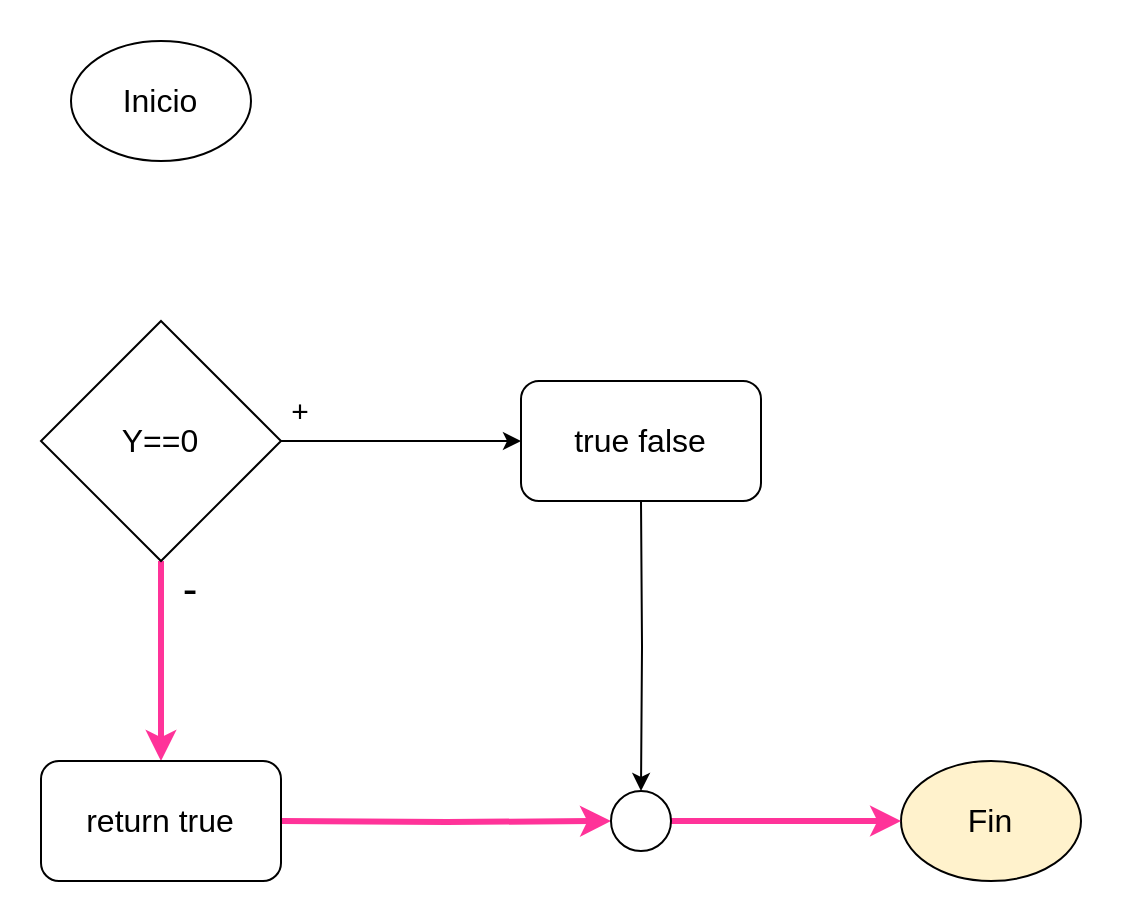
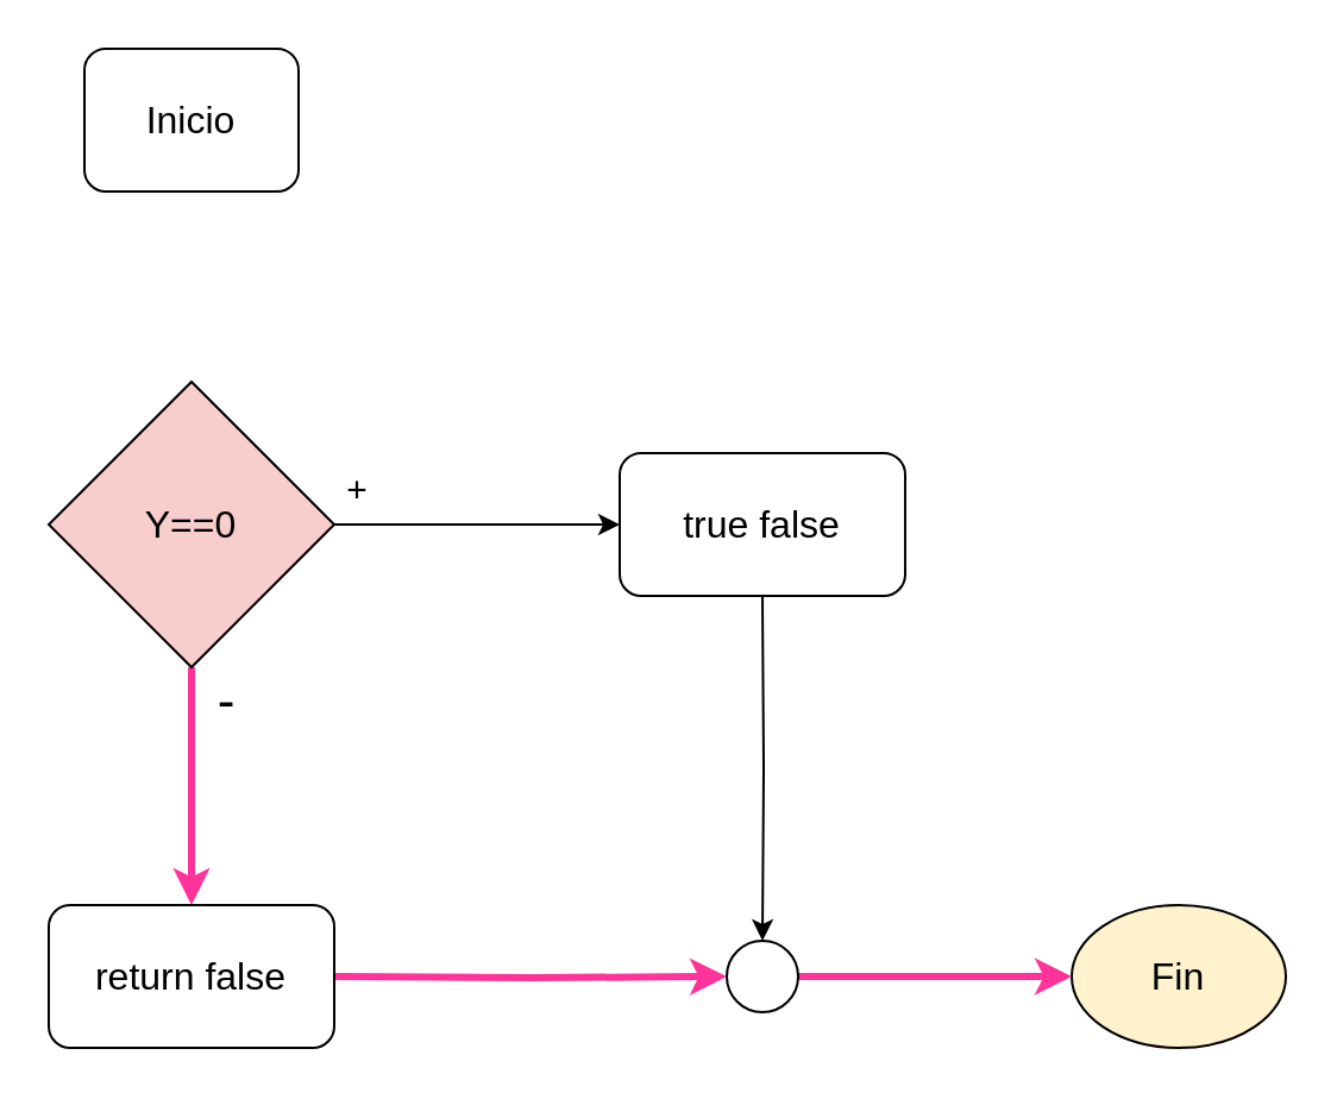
  <mxCell id="0" />
  <mxCell id="1" parent="0" />
- <mxCell id="2" value="Inicio" style="ellipse;whiteSpace=wrap;html=1;fontSize=16;" vertex="1" parent="1"><mxGeometry x="35" y="20" width="90" height="60" as="geometry" /></mxCell>
+ <mxCell id="2" value="Inicio" style="whiteSpace=wrap;html=1;fontSize=16;rounded=1;" vertex="1" parent="1"><mxGeometry x="35" y="20" width="90" height="60" as="geometry" /></mxCell>
  <mxCell id="3" value="Fin" style="ellipse;whiteSpace=wrap;html=1;fontSize=16;fillColor=#fff2cc;" vertex="1" parent="1"><mxGeometry x="450" y="380" width="90" height="60" as="geometry" /></mxCell>
  <mxCell id="4" style="edgeStyle=orthogonalEdgeStyle;rounded=0;orthogonalLoop=1;jettySize=auto;html=1;strokeColor=#FF3399;strokeWidth=3;" edge="1" parent="1" source="6"><mxGeometry relative="1" as="geometry"><mxPoint x="80" y="380" as="targetPoint" /></mxGeometry></mxCell>
  <mxCell id="5" style="edgeStyle=orthogonalEdgeStyle;rounded=0;orthogonalLoop=1;jettySize=auto;html=1;exitX=1;exitY=0.5;exitDx=0;exitDy=0;" edge="1" parent="1" source="6"><mxGeometry relative="1" as="geometry"><mxPoint x="260" y="220" as="targetPoint" /></mxGeometry></mxCell>
- <mxCell id="6" value="Y==0" style="rhombus;whiteSpace=wrap;html=1;fontSize=16;" vertex="1" parent="1"><mxGeometry x="20" y="160" width="120" height="120" as="geometry" /></mxCell>
+ <mxCell id="6" value="Y==0" style="rhombus;whiteSpace=wrap;html=1;fontSize=16;fillColor=#f8cecc;" vertex="1" parent="1"><mxGeometry x="20" y="160" width="120" height="120" as="geometry" /></mxCell>
  <mxCell id="7" style="edgeStyle=orthogonalEdgeStyle;rounded=0;orthogonalLoop=1;jettySize=auto;html=1;entryX=0.5;entryY=0;entryDx=0;entryDy=0;" edge="1" parent="1" target="10"><mxGeometry relative="1" as="geometry"><mxPoint x="320" y="250" as="sourcePoint" /></mxGeometry></mxCell>
  <mxCell id="8" style="edgeStyle=orthogonalEdgeStyle;rounded=0;orthogonalLoop=1;jettySize=auto;html=1;entryX=0;entryY=0.5;entryDx=0;entryDy=0;strokeColor=#FF3399;strokeWidth=3;" edge="1" parent="1" target="10"><mxGeometry relative="1" as="geometry"><mxPoint x="140" y="410" as="sourcePoint" /></mxGeometry></mxCell>
  <mxCell id="9" style="edgeStyle=orthogonalEdgeStyle;rounded=0;orthogonalLoop=1;jettySize=auto;html=1;strokeColor=#FF3399;strokeWidth=3;" edge="1" parent="1" source="10" target="3"><mxGeometry relative="1" as="geometry" /></mxCell>
  <mxCell id="10" value="" style="ellipse;whiteSpace=wrap;html=1;aspect=fixed;" vertex="1" parent="1"><mxGeometry x="305" y="395" width="30" height="30" as="geometry" /></mxCell>
  <mxCell id="11" value="+" style="text;html=1;strokeColor=none;fillColor=none;align=center;verticalAlign=middle;whiteSpace=wrap;rounded=0;fontSize=15;" vertex="1" parent="1"><mxGeometry x="120" y="190" width="60" height="30" as="geometry" /></mxCell>
  <mxCell id="12" value="-" style="text;html=1;strokeColor=none;fillColor=none;align=center;verticalAlign=middle;whiteSpace=wrap;rounded=0;fontSize=22;" vertex="1" parent="1"><mxGeometry x="65" y="280" width="60" height="30" as="geometry" /></mxCell>
  <mxCell id="13" value="true false" style="rounded=1;whiteSpace=wrap;html=1;fontSize=16;" vertex="1" parent="1"><mxGeometry x="260" y="190" width="120" height="60" as="geometry" /></mxCell>
- <mxCell id="14" value="return true" style="rounded=1;whiteSpace=wrap;html=1;fontSize=16;" vertex="1" parent="1"><mxGeometry x="20" y="380" width="120" height="60" as="geometry" /></mxCell>
+ <mxCell id="14" value="return false" style="rounded=1;whiteSpace=wrap;html=1;fontSize=16;" vertex="1" parent="1"><mxGeometry x="20" y="380" width="120" height="60" as="geometry" /></mxCell>
